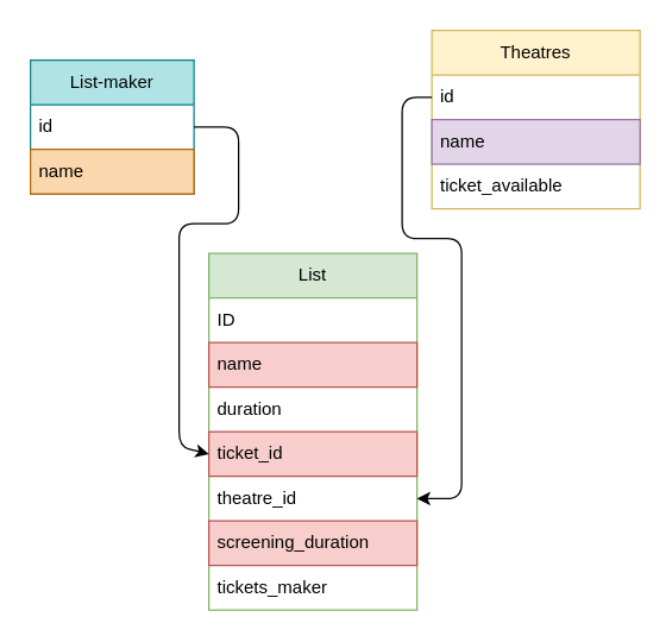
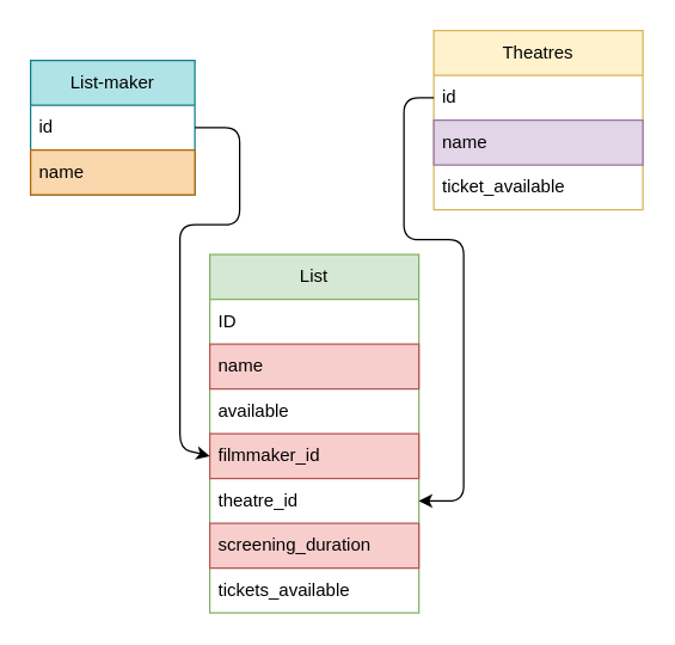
  <mxCell id="0" />
  <mxCell id="1" parent="0" />
  <mxCell id="2" value="List-maker" style="swimlane;fontStyle=0;childLayout=stackLayout;horizontal=1;startSize=30;horizontalStack=0;resizeParent=1;resizeParentMax=0;resizeLast=0;collapsible=1;marginBottom=0;whiteSpace=wrap;html=1;fillColor=#b0e3e6;strokeColor=#0e8088;" parent="1" vertex="1"><mxGeometry y="40" width="110" height="90" as="geometry" x="20" /></mxCell>
  <mxCell id="3" value="id" style="text;strokeColor=none;fillColor=none;align=left;verticalAlign=middle;spacingLeft=4;spacingRight=4;overflow=hidden;points=[[0,0.5],[1,0.5]];portConstraint=eastwest;rotatable=0;whiteSpace=wrap;html=1;" parent="2" vertex="1"><mxGeometry y="30" width="110" height="30" as="geometry" /></mxCell>
  <mxCell id="4" value="name" style="text;fillColor=#fad7ac;align=left;verticalAlign=middle;spacingLeft=4;spacingRight=4;overflow=hidden;points=[[0,0.5],[1,0.5]];portConstraint=eastwest;rotatable=0;whiteSpace=wrap;html=1;strokeColor=#b46504;" parent="2" vertex="1"><mxGeometry y="60" width="110" height="30" as="geometry" /></mxCell>
  <mxCell id="5" value="List" style="swimlane;fontStyle=0;childLayout=stackLayout;horizontal=1;startSize=30;horizontalStack=0;resizeParent=1;resizeParentMax=0;resizeLast=0;collapsible=1;marginBottom=0;whiteSpace=wrap;html=1;fillColor=#d5e8d4;strokeColor=#82b366;" parent="1" vertex="1"><mxGeometry x="140" y="170" width="140" height="240" as="geometry"><mxRectangle x="100" y="250" width="60" height="30" as="alternateBounds" /></mxGeometry></mxCell>
  <mxCell id="6" value="ID" style="text;strokeColor=none;fillColor=none;align=left;verticalAlign=middle;spacingLeft=4;spacingRight=4;overflow=hidden;points=[[0,0.5],[1,0.5]];portConstraint=eastwest;rotatable=0;whiteSpace=wrap;html=1;" parent="5" vertex="1"><mxGeometry y="30" width="140" height="30" as="geometry" /></mxCell>
  <mxCell id="7" value="name" style="text;strokeColor=#b85450;fillColor=#f8cecc;align=left;verticalAlign=middle;spacingLeft=4;spacingRight=4;overflow=hidden;points=[[0,0.5],[1,0.5]];portConstraint=eastwest;rotatable=0;whiteSpace=wrap;html=1;" parent="5" vertex="1"><mxGeometry y="60" width="140" height="30" as="geometry" /></mxCell>
- <mxCell id="8" value="duration" style="text;strokeColor=none;fillColor=none;align=left;verticalAlign=middle;spacingLeft=4;spacingRight=4;overflow=hidden;points=[[0,0.5],[1,0.5]];portConstraint=eastwest;rotatable=0;whiteSpace=wrap;html=1;" parent="5" vertex="1"><mxGeometry y="90" width="140" height="30" as="geometry" /></mxCell>
- <mxCell id="9" value="ticket_id" style="text;strokeColor=#b85450;fillColor=#f8cecc;align=left;verticalAlign=middle;spacingLeft=4;spacingRight=4;overflow=hidden;points=[[0,0.5],[1,0.5]];portConstraint=eastwest;rotatable=0;whiteSpace=wrap;html=1;" parent="5" vertex="1"><mxGeometry y="120" width="140" height="30" as="geometry" /></mxCell>
+ <mxCell id="8" value="available" style="text;strokeColor=none;fillColor=none;align=left;verticalAlign=middle;spacingLeft=4;spacingRight=4;overflow=hidden;points=[[0,0.5],[1,0.5]];portConstraint=eastwest;rotatable=0;whiteSpace=wrap;html=1;" parent="5" vertex="1"><mxGeometry y="90" width="140" height="30" as="geometry" /></mxCell>
+ <mxCell id="9" value="filmmaker_id" style="text;strokeColor=#b85450;fillColor=#f8cecc;align=left;verticalAlign=middle;spacingLeft=4;spacingRight=4;overflow=hidden;points=[[0,0.5],[1,0.5]];portConstraint=eastwest;rotatable=0;whiteSpace=wrap;html=1;" parent="5" vertex="1"><mxGeometry y="120" width="140" height="30" as="geometry" /></mxCell>
  <mxCell id="10" value="theatre_id" style="text;strokeColor=none;fillColor=none;align=left;verticalAlign=middle;spacingLeft=4;spacingRight=4;overflow=hidden;points=[[0,0.5],[1,0.5]];portConstraint=eastwest;rotatable=0;whiteSpace=wrap;html=1;" parent="5" vertex="1"><mxGeometry y="150" width="140" height="30" as="geometry" /></mxCell>
  <mxCell id="11" value="screening_duration&amp;nbsp;" style="text;strokeColor=#b85450;fillColor=#f8cecc;align=left;verticalAlign=middle;spacingLeft=4;spacingRight=4;overflow=hidden;points=[[0,0.5],[1,0.5]];portConstraint=eastwest;rotatable=0;whiteSpace=wrap;html=1;" parent="5" vertex="1"><mxGeometry y="180" width="140" height="30" as="geometry" /></mxCell>
- <mxCell id="12" value="tickets_maker" style="text;strokeColor=none;fillColor=none;align=left;verticalAlign=middle;spacingLeft=4;spacingRight=4;overflow=hidden;points=[[0,0.5],[1,0.5]];portConstraint=eastwest;rotatable=0;whiteSpace=wrap;html=1;" parent="5" vertex="1"><mxGeometry y="210" width="140" height="30" as="geometry" /></mxCell>
+ <mxCell id="12" value="tickets_available" style="text;strokeColor=none;fillColor=none;align=left;verticalAlign=middle;spacingLeft=4;spacingRight=4;overflow=hidden;points=[[0,0.5],[1,0.5]];portConstraint=eastwest;rotatable=0;whiteSpace=wrap;html=1;" parent="5" vertex="1"><mxGeometry y="210" width="140" height="30" as="geometry" /></mxCell>
  <mxCell id="13" style="edgeStyle=none;html=1;entryX=0;entryY=0.5;entryDx=0;entryDy=0;exitX=1;exitY=0.5;exitDx=0;exitDy=0;" parent="1" source="3" target="9" edge="1"><mxGeometry relative="1" as="geometry"><Array as="points"><mxPoint x="160" y="85" /><mxPoint x="160" y="150" /><mxPoint x="120" y="150" /><mxPoint x="120" y="300" /></Array></mxGeometry></mxCell>
  <mxCell id="14" value="Theatres" style="swimlane;fontStyle=0;childLayout=stackLayout;horizontal=1;startSize=30;horizontalStack=0;resizeParent=1;resizeParentMax=0;resizeLast=0;collapsible=1;marginBottom=0;whiteSpace=wrap;html=1;fillColor=#fff2cc;strokeColor=#d6b656;" parent="1" vertex="1"><mxGeometry x="290" y="20" width="140" height="120" as="geometry" /></mxCell>
  <mxCell id="15" value="id" style="text;strokeColor=none;fillColor=none;align=left;verticalAlign=middle;spacingLeft=4;spacingRight=4;overflow=hidden;points=[[0,0.5],[1,0.5]];portConstraint=eastwest;rotatable=0;whiteSpace=wrap;html=1;" parent="14" vertex="1"><mxGeometry y="30" width="140" height="30" as="geometry" /></mxCell>
  <mxCell id="16" value="name" style="text;strokeColor=#9673a6;fillColor=#e1d5e7;align=left;verticalAlign=middle;spacingLeft=4;spacingRight=4;overflow=hidden;points=[[0,0.5],[1,0.5]];portConstraint=eastwest;rotatable=0;whiteSpace=wrap;html=1;" parent="14" vertex="1"><mxGeometry y="60" width="140" height="30" as="geometry" /></mxCell>
  <mxCell id="17" value="ticket_available" style="text;align=left;verticalAlign=middle;spacingLeft=4;spacingRight=4;overflow=hidden;points=[[0,0.5],[1,0.5]];portConstraint=eastwest;rotatable=0;whiteSpace=wrap;html=1;" parent="14" vertex="1"><mxGeometry y="90" width="140" height="30" as="geometry" /></mxCell>
  <mxCell id="18" style="edgeStyle=none;html=1;entryX=1;entryY=0.5;entryDx=0;entryDy=0;" parent="1" source="15" target="10" edge="1"><mxGeometry relative="1" as="geometry"><Array as="points"><mxPoint x="270" y="65" /><mxPoint x="270" y="160" /><mxPoint x="310" y="160" /><mxPoint x="310" y="335" /></Array></mxGeometry></mxCell>
